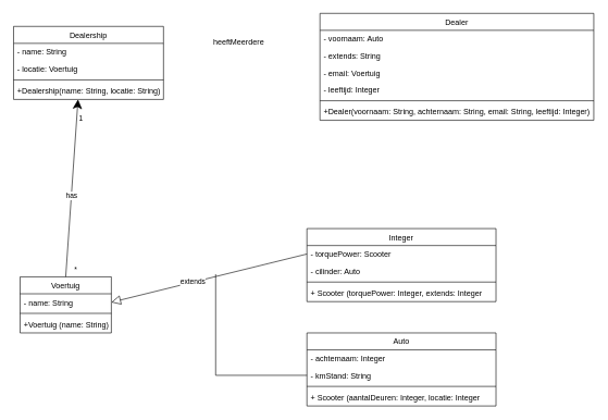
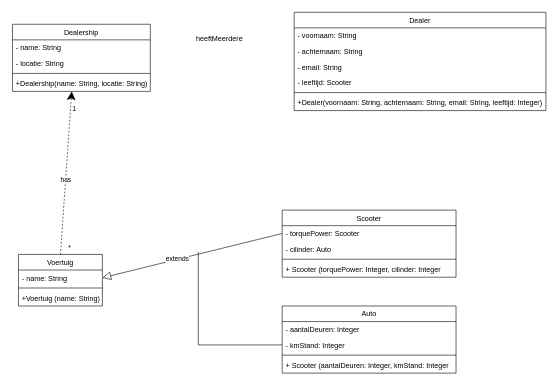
  <mxCell id="0" />
  <mxCell id="1" parent="0" />
- <mxCell id="2" value="Integer" style="swimlane;fontStyle=0;childLayout=stackLayout;horizontal=1;startSize=26;fillColor=none;horizontalStack=0;resizeParent=1;resizeParentMax=0;resizeLast=0;collapsible=1;marginBottom=0;" vertex="1" parent="1"><mxGeometry x="470" y="350" width="290" height="112" as="geometry" /></mxCell>
+ <mxCell id="2" value="Scooter" style="swimlane;fontStyle=0;childLayout=stackLayout;horizontal=1;startSize=26;fillColor=none;horizontalStack=0;resizeParent=1;resizeParentMax=0;resizeLast=0;collapsible=1;marginBottom=0;" vertex="1" parent="1"><mxGeometry x="470" y="350" width="290" height="112" as="geometry" /></mxCell>
  <mxCell id="3" value="- torquePower: Scooter" style="text;strokeColor=none;fillColor=none;align=left;verticalAlign=top;spacingLeft=4;spacingRight=4;overflow=hidden;rotatable=0;points=[[0,0.5],[1,0.5]];portConstraint=eastwest;" vertex="1" parent="2"><mxGeometry y="26" width="290" height="26" as="geometry" /></mxCell>
  <mxCell id="4" value="- cilinder: Auto" style="text;strokeColor=none;fillColor=none;align=left;verticalAlign=top;spacingLeft=4;spacingRight=4;overflow=hidden;rotatable=0;points=[[0,0.5],[1,0.5]];portConstraint=eastwest;" vertex="1" parent="2"><mxGeometry y="52" width="290" height="26" as="geometry" /></mxCell>
  <mxCell id="5" value="" style="line;strokeWidth=1;fillColor=none;align=left;verticalAlign=middle;spacingTop=-1;spacingLeft=3;spacingRight=3;rotatable=0;labelPosition=right;points=[];portConstraint=eastwest;" vertex="1" parent="2"><mxGeometry y="78" width="290" height="8" as="geometry" /></mxCell>
- <mxCell id="6" value="+ Scooter (torquePower: Integer, extends: Integer" style="text;strokeColor=none;fillColor=none;align=left;verticalAlign=top;spacingLeft=4;spacingRight=4;overflow=hidden;rotatable=0;points=[[0,0.5],[1,0.5]];portConstraint=eastwest;" vertex="1" parent="2"><mxGeometry y="86" width="290" height="26" as="geometry" /></mxCell>
+ <mxCell id="6" value="+ Scooter (torquePower: Integer, cilinder: Integer" style="text;strokeColor=none;fillColor=none;align=left;verticalAlign=top;spacingLeft=4;spacingRight=4;overflow=hidden;rotatable=0;points=[[0,0.5],[1,0.5]];portConstraint=eastwest;" vertex="1" parent="2"><mxGeometry y="86" width="290" height="26" as="geometry" /></mxCell>
  <mxCell id="7" value="Voertuig" style="swimlane;fontStyle=0;childLayout=stackLayout;horizontal=1;startSize=26;fillColor=none;horizontalStack=0;resizeParent=1;resizeParentMax=0;resizeLast=0;collapsible=1;marginBottom=0;" vertex="1" parent="1"><mxGeometry x="30" y="424" width="140" height="86" as="geometry" /></mxCell>
  <mxCell id="8" value="- name: String" style="text;strokeColor=none;fillColor=none;align=left;verticalAlign=top;spacingLeft=4;spacingRight=4;overflow=hidden;rotatable=0;points=[[0,0.5],[1,0.5]];portConstraint=eastwest;" vertex="1" parent="7"><mxGeometry y="26" width="140" height="26" as="geometry" /></mxCell>
  <mxCell id="9" value="" style="line;strokeWidth=1;fillColor=none;align=left;verticalAlign=middle;spacingTop=-1;spacingLeft=3;spacingRight=3;rotatable=0;labelPosition=right;points=[];portConstraint=eastwest;" vertex="1" parent="7"><mxGeometry y="52" width="140" height="8" as="geometry" /></mxCell>
  <mxCell id="10" value="+Voertuig (name: String)" style="text;strokeColor=none;fillColor=none;align=left;verticalAlign=top;spacingLeft=4;spacingRight=4;overflow=hidden;rotatable=0;points=[[0,0.5],[1,0.5]];portConstraint=eastwest;" vertex="1" parent="7"><mxGeometry y="60" width="140" height="26" as="geometry" /></mxCell>
  <mxCell id="11" value="Auto" style="swimlane;fontStyle=0;childLayout=stackLayout;horizontal=1;startSize=26;fillColor=none;horizontalStack=0;resizeParent=1;resizeParentMax=0;resizeLast=0;collapsible=1;marginBottom=0;" vertex="1" parent="1"><mxGeometry x="470" y="510" width="290" height="112" as="geometry" /></mxCell>
- <mxCell id="12" value="- achternaam: Integer" style="text;strokeColor=none;fillColor=none;align=left;verticalAlign=top;spacingLeft=4;spacingRight=4;overflow=hidden;rotatable=0;points=[[0,0.5],[1,0.5]];portConstraint=eastwest;" vertex="1" parent="11"><mxGeometry y="26" width="290" height="26" as="geometry" /></mxCell>
- <mxCell id="13" value="- kmStand: String" style="text;strokeColor=none;fillColor=none;align=left;verticalAlign=top;spacingLeft=4;spacingRight=4;overflow=hidden;rotatable=0;points=[[0,0.5],[1,0.5]];portConstraint=eastwest;" vertex="1" parent="11"><mxGeometry y="52" width="290" height="26" as="geometry" /></mxCell>
+ <mxCell id="12" value="- aantalDeuren: Integer" style="text;strokeColor=none;fillColor=none;align=left;verticalAlign=top;spacingLeft=4;spacingRight=4;overflow=hidden;rotatable=0;points=[[0,0.5],[1,0.5]];portConstraint=eastwest;" vertex="1" parent="11"><mxGeometry y="26" width="290" height="26" as="geometry" /></mxCell>
+ <mxCell id="13" value="- kmStand: Integer" style="text;strokeColor=none;fillColor=none;align=left;verticalAlign=top;spacingLeft=4;spacingRight=4;overflow=hidden;rotatable=0;points=[[0,0.5],[1,0.5]];portConstraint=eastwest;" vertex="1" parent="11"><mxGeometry y="52" width="290" height="26" as="geometry" /></mxCell>
  <mxCell id="14" value="" style="line;strokeWidth=1;fillColor=none;align=left;verticalAlign=middle;spacingTop=-1;spacingLeft=3;spacingRight=3;rotatable=0;labelPosition=right;points=[];portConstraint=eastwest;" vertex="1" parent="11"><mxGeometry y="78" width="290" height="8" as="geometry" /></mxCell>
- <mxCell id="15" value="+ Scooter (aantalDeuren: Integer, locatie: Integer" style="text;strokeColor=none;fillColor=none;align=left;verticalAlign=top;spacingLeft=4;spacingRight=4;overflow=hidden;rotatable=0;points=[[0,0.5],[1,0.5]];portConstraint=eastwest;" vertex="1" parent="11"><mxGeometry y="86" width="290" height="26" as="geometry" /></mxCell>
+ <mxCell id="15" value="+ Scooter (aantalDeuren: Integer, kmStand: Integer" style="text;strokeColor=none;fillColor=none;align=left;verticalAlign=top;spacingLeft=4;spacingRight=4;overflow=hidden;rotatable=0;points=[[0,0.5],[1,0.5]];portConstraint=eastwest;" vertex="1" parent="11"><mxGeometry y="86" width="290" height="26" as="geometry" /></mxCell>
  <mxCell id="16" value="" style="endArrow=block;endFill=0;endSize=12;html=1;entryX=1;entryY=0.5;entryDx=0;entryDy=0;exitX=0;exitY=0.5;exitDx=0;exitDy=0;" edge="1" parent="1" source="3" target="8"><mxGeometry width="160" relative="1" as="geometry"><mxPoint x="230" y="420" as="sourcePoint" /><mxPoint x="390" y="420" as="targetPoint" /></mxGeometry></mxCell>
  <mxCell id="17" value="extends" style="edgeLabel;html=1;align=center;verticalAlign=middle;resizable=0;points=[];" vertex="1" connectable="0" parent="16"><mxGeometry x="0.169" y="-1" relative="1" as="geometry"><mxPoint as="offset" /></mxGeometry></mxCell>
  <mxCell id="18" style="edgeStyle=orthogonalEdgeStyle;rounded=0;orthogonalLoop=1;jettySize=auto;html=1;endArrow=none;endFill=0;" edge="1" parent="1" source="13"><mxGeometry relative="1" as="geometry"><mxPoint x="330" y="420" as="targetPoint" /><Array as="points"><mxPoint x="330" y="575" /></Array></mxGeometry></mxCell>
  <mxCell id="19" value="Dealership" style="swimlane;fontStyle=0;childLayout=stackLayout;horizontal=1;startSize=26;fillColor=none;horizontalStack=0;resizeParent=1;resizeParentMax=0;resizeLast=0;collapsible=1;marginBottom=0;" vertex="1" parent="1"><mxGeometry x="20" y="40" width="230" height="112" as="geometry" /></mxCell>
  <mxCell id="20" value="- name: String" style="text;strokeColor=none;fillColor=none;align=left;verticalAlign=top;spacingLeft=4;spacingRight=4;overflow=hidden;rotatable=0;points=[[0,0.5],[1,0.5]];portConstraint=eastwest;" vertex="1" parent="19"><mxGeometry y="26" width="230" height="26" as="geometry" /></mxCell>
- <mxCell id="21" value="- locatie: Voertuig" style="text;strokeColor=none;fillColor=none;align=left;verticalAlign=top;spacingLeft=4;spacingRight=4;overflow=hidden;rotatable=0;points=[[0,0.5],[1,0.5]];portConstraint=eastwest;" vertex="1" parent="19"><mxGeometry y="52" width="230" height="26" as="geometry" /></mxCell>
+ <mxCell id="21" value="- locatie: String" style="text;strokeColor=none;fillColor=none;align=left;verticalAlign=top;spacingLeft=4;spacingRight=4;overflow=hidden;rotatable=0;points=[[0,0.5],[1,0.5]];portConstraint=eastwest;" vertex="1" parent="19"><mxGeometry y="52" width="230" height="26" as="geometry" /></mxCell>
  <mxCell id="22" value="" style="line;strokeWidth=1;fillColor=none;align=left;verticalAlign=middle;spacingTop=-1;spacingLeft=3;spacingRight=3;rotatable=0;labelPosition=right;points=[];portConstraint=eastwest;" vertex="1" parent="19"><mxGeometry y="78" width="230" height="8" as="geometry" /></mxCell>
  <mxCell id="23" value="+Dealership(name: String, locatie: String)" style="text;strokeColor=none;fillColor=none;align=left;verticalAlign=top;spacingLeft=4;spacingRight=4;overflow=hidden;rotatable=0;points=[[0,0.5],[1,0.5]];portConstraint=eastwest;" vertex="1" parent="19"><mxGeometry y="86" width="230" height="26" as="geometry" /></mxCell>
  <mxCell id="24" value="Dealer" style="swimlane;fontStyle=0;childLayout=stackLayout;horizontal=1;startSize=26;fillColor=none;horizontalStack=0;resizeParent=1;resizeParentMax=0;resizeLast=0;collapsible=1;marginBottom=0;" vertex="1" parent="1"><mxGeometry x="490" y="20" width="420" height="164" as="geometry" /></mxCell>
- <mxCell id="25" value="- voornaam: Auto" style="text;strokeColor=none;fillColor=none;align=left;verticalAlign=top;spacingLeft=4;spacingRight=4;overflow=hidden;rotatable=0;points=[[0,0.5],[1,0.5]];portConstraint=eastwest;" vertex="1" parent="24"><mxGeometry y="26" width="420" height="26" as="geometry" /></mxCell>
- <mxCell id="26" value="- extends: String" style="text;strokeColor=none;fillColor=none;align=left;verticalAlign=top;spacingLeft=4;spacingRight=4;overflow=hidden;rotatable=0;points=[[0,0.5],[1,0.5]];portConstraint=eastwest;" vertex="1" parent="24"><mxGeometry y="52" width="420" height="26" as="geometry" /></mxCell>
- <mxCell id="27" value="- email: Voertuig" style="text;strokeColor=none;fillColor=none;align=left;verticalAlign=top;spacingLeft=4;spacingRight=4;overflow=hidden;rotatable=0;points=[[0,0.5],[1,0.5]];portConstraint=eastwest;" vertex="1" parent="24"><mxGeometry y="78" width="420" height="26" as="geometry" /></mxCell>
- <mxCell id="28" value="- leeftijd: Integer" style="text;strokeColor=none;fillColor=none;align=left;verticalAlign=top;spacingLeft=4;spacingRight=4;overflow=hidden;rotatable=0;points=[[0,0.5],[1,0.5]];portConstraint=eastwest;" vertex="1" parent="24"><mxGeometry y="104" width="420" height="26" as="geometry" /></mxCell>
+ <mxCell id="25" value="- voornaam: String" style="text;strokeColor=none;fillColor=none;align=left;verticalAlign=top;spacingLeft=4;spacingRight=4;overflow=hidden;rotatable=0;points=[[0,0.5],[1,0.5]];portConstraint=eastwest;" vertex="1" parent="24"><mxGeometry y="26" width="420" height="26" as="geometry" /></mxCell>
+ <mxCell id="26" value="- achternaam: String" style="text;strokeColor=none;fillColor=none;align=left;verticalAlign=top;spacingLeft=4;spacingRight=4;overflow=hidden;rotatable=0;points=[[0,0.5],[1,0.5]];portConstraint=eastwest;" vertex="1" parent="24"><mxGeometry y="52" width="420" height="26" as="geometry" /></mxCell>
+ <mxCell id="27" value="- email: String" style="text;strokeColor=none;fillColor=none;align=left;verticalAlign=top;spacingLeft=4;spacingRight=4;overflow=hidden;rotatable=0;points=[[0,0.5],[1,0.5]];portConstraint=eastwest;" vertex="1" parent="24"><mxGeometry y="78" width="420" height="26" as="geometry" /></mxCell>
+ <mxCell id="28" value="- leeftijd: Scooter" style="text;strokeColor=none;fillColor=none;align=left;verticalAlign=top;spacingLeft=4;spacingRight=4;overflow=hidden;rotatable=0;points=[[0,0.5],[1,0.5]];portConstraint=eastwest;" vertex="1" parent="24"><mxGeometry y="104" width="420" height="26" as="geometry" /></mxCell>
  <mxCell id="29" value="" style="line;strokeWidth=1;fillColor=none;align=left;verticalAlign=middle;spacingTop=-1;spacingLeft=3;spacingRight=3;rotatable=0;labelPosition=right;points=[];portConstraint=eastwest;" vertex="1" parent="24"><mxGeometry y="130" width="420" height="8" as="geometry" /></mxCell>
  <mxCell id="30" value="+Dealer(voornaam: String, achternaam: String, email: String, leeftijd: Integer)" style="text;strokeColor=none;fillColor=none;align=left;verticalAlign=top;spacingLeft=4;spacingRight=4;overflow=hidden;rotatable=0;points=[[0,0.5],[1,0.5]];portConstraint=eastwest;" vertex="1" parent="24"><mxGeometry y="138" width="420" height="26" as="geometry" /></mxCell>
- <mxCell id="31" value="" style="endArrow=classic;endFill=1;endSize=12;html=1;exitX=0.5;exitY=0;exitDx=0;exitDy=0;entryX=0.43;entryY=1;entryDx=0;entryDy=0;entryPerimeter=0;" edge="1" parent="1" source="7" target="23"><mxGeometry width="160" relative="1" as="geometry"><mxPoint x="250" y="240" as="sourcePoint" /><mxPoint x="90" y="240" as="targetPoint" /></mxGeometry></mxCell>
+ <mxCell id="31" value="" style="endArrow=classic;endFill=1;endSize=12;html=1;exitX=0.5;exitY=0;exitDx=0;exitDy=0;entryX=0.43;entryY=1;entryDx=0;entryDy=0;entryPerimeter=0;dashed=1;" edge="1" parent="1" source="7" target="23"><mxGeometry width="160" relative="1" as="geometry"><mxPoint x="250" y="240" as="sourcePoint" /><mxPoint x="90" y="240" as="targetPoint" /></mxGeometry></mxCell>
  <mxCell id="32" value="has" style="edgeLabel;html=1;align=center;verticalAlign=middle;resizable=0;points=[];" vertex="1" connectable="0" parent="31"><mxGeometry x="-0.081" relative="1" as="geometry"><mxPoint as="offset" /></mxGeometry></mxCell>
  <mxCell id="33" value="*" style="edgeLabel;html=1;align=center;verticalAlign=middle;resizable=0;points=[];" vertex="1" connectable="0" parent="31"><mxGeometry x="-0.911" y="-1" relative="1" as="geometry"><mxPoint x="12.93" as="offset" /></mxGeometry></mxCell>
  <mxCell id="34" value="1" style="edgeLabel;html=1;align=center;verticalAlign=middle;resizable=0;points=[];" vertex="1" connectable="0" parent="31"><mxGeometry x="0.779" y="1" relative="1" as="geometry"><mxPoint x="6.95" as="offset" /></mxGeometry></mxCell>
  <mxCell id="35" value="heeftMeerdere" style="text;html=1;align=center;verticalAlign=middle;resizable=0;points=[];autosize=1;" vertex="1" parent="1"><mxGeometry x="320" y="55" width="90" height="20" as="geometry" /></mxCell>
